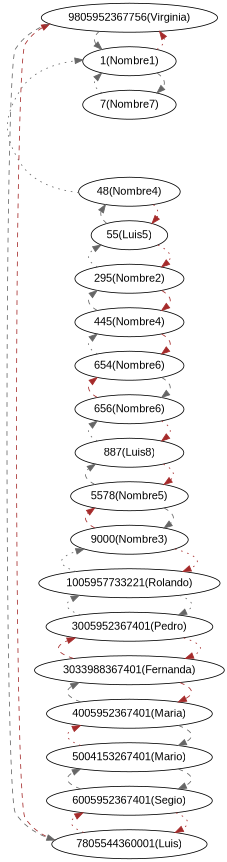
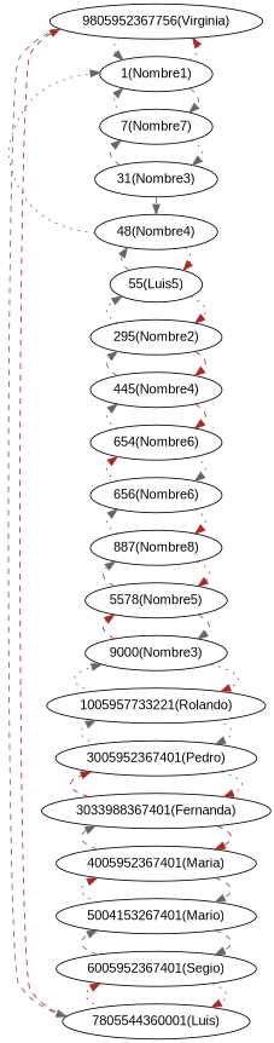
  digraph {
    rankdir=LR
    node [fontname=Arial]
    edge [color=gray40 style=dashed]
    "1(Nombre1)"
    "7(Nombre7)"
+   "31(Nombre3)"
    "48(Nombre4)"
    n5 [label="55(Luis5)"]
    "295(Nombre2)"
    "445(Nombre4)"
    "654(Nombre6)"
    "656(Nombre6)"
-   "887(Nombre8)" [label="887(Luis8)"]
+   "887(Nombre8)"
    "5578(Nombre5)"
    "9000(Nombre3)"
    "1005957733221(Rolando)"
    "3005952367401(Pedro)"
    "3033988367401(Fernanda)"
    "4005952367401(Maria)"
    "5004153267401(Mario)"
    "6005952367401(Segio)"
    "7805544360001(Luis)"
    "9805952367756(Virginia)"
    subgraph sub_1 {
      rank=same
      "1(Nombre1)"
      "7(Nombre7)"
+     "31(Nombre3)"
      "48(Nombre4)"
      n5
      "295(Nombre2)"
      "445(Nombre4)"
      "654(Nombre6)"
      "656(Nombre6)"
      "887(Nombre8)"
      "5578(Nombre5)"
      "9000(Nombre3)"
      "1005957733221(Rolando)"
      "3005952367401(Pedro)"
      "3033988367401(Fernanda)"
      "4005952367401(Maria)"
      "5004153267401(Mario)"
      "6005952367401(Segio)"
      "7805544360001(Luis)"
      "9805952367756(Virginia)"
    }
    "1(Nombre1)" -> "7(Nombre7)"
    "1(Nombre1)" -> "9805952367756(Virginia)" [color=brown style=dotted]
    "7(Nombre7)" -> "1(Nombre1)" [style=dotted]
+   "7(Nombre7)" -> "31(Nombre3)" [style=dotted]
+   "31(Nombre3)" -> "7(Nombre7)"
+   "31(Nombre3)" -> "48(Nombre4)"
    "48(Nombre4)" -> "1(Nombre1)" [style=dotted]
    "48(Nombre4)" -> n5 [color=brown style=dotted]
    n5 -> "48(Nombre4)"
    n5 -> "295(Nombre2)" [color=brown style=dotted]
    "295(Nombre2)" -> n5 [style=dotted]
    "295(Nombre2)" -> "445(Nombre4)" [color=brown]
    "445(Nombre4)" -> "295(Nombre2)"
    "445(Nombre4)" -> "654(Nombre6)" [color=brown]
    "654(Nombre6)" -> "445(Nombre4)" [style=dotted]
-   "654(Nombre6)" -> "656(Nombre6)"
-   "656(Nombre6)" -> "654(Nombre6)" [color=brown]
+   "654(Nombre6)" -> "656(Nombre6)" [style=dotted]
+   "656(Nombre6)" -> "654(Nombre6)" [color=brown style=dotted]
    "656(Nombre6)" -> "887(Nombre8)" [color=brown style=dotted]
    "887(Nombre8)" -> "656(Nombre6)" [style=dotted]
    "887(Nombre8)" -> "5578(Nombre5)" [color=brown style=dotted]
    "5578(Nombre5)" -> "887(Nombre8)"
    "5578(Nombre5)" -> "9000(Nombre3)"
    "9000(Nombre3)" -> "5578(Nombre5)" [color=brown]
    "9000(Nombre3)" -> "1005957733221(Rolando)" [color=brown style=dotted]
    "1005957733221(Rolando)" -> "9000(Nombre3)" [style=dotted]
    "1005957733221(Rolando)" -> "3005952367401(Pedro)" [style=dotted]
    "3005952367401(Pedro)" -> "1005957733221(Rolando)" [style=dotted]
    "3005952367401(Pedro)" -> "3033988367401(Fernanda)" [color=brown style=dotted]
    "3033988367401(Fernanda)" -> "3005952367401(Pedro)" [color=brown]
    "3033988367401(Fernanda)" -> "4005952367401(Maria)" [color=brown]
    "4005952367401(Maria)" -> "3033988367401(Fernanda)"
    "4005952367401(Maria)" -> "5004153267401(Mario)"
    "5004153267401(Mario)" -> "4005952367401(Maria)" [color=brown style=dotted]
    "5004153267401(Mario)" -> "6005952367401(Segio)"
    "6005952367401(Segio)" -> "5004153267401(Mario)"
    "6005952367401(Segio)" -> "7805544360001(Luis)" [color=brown style=dotted]
    "7805544360001(Luis)" -> "6005952367401(Segio)" [color=brown style=dotted]
    "7805544360001(Luis)" -> "9805952367756(Virginia)" [color=brown]
-   "9805952367756(Virginia)" -> "1(Nombre1)"
+   "9805952367756(Virginia)" -> "1(Nombre1)" [style=dotted]
    "9805952367756(Virginia)" -> "7805544360001(Luis)"
  }
